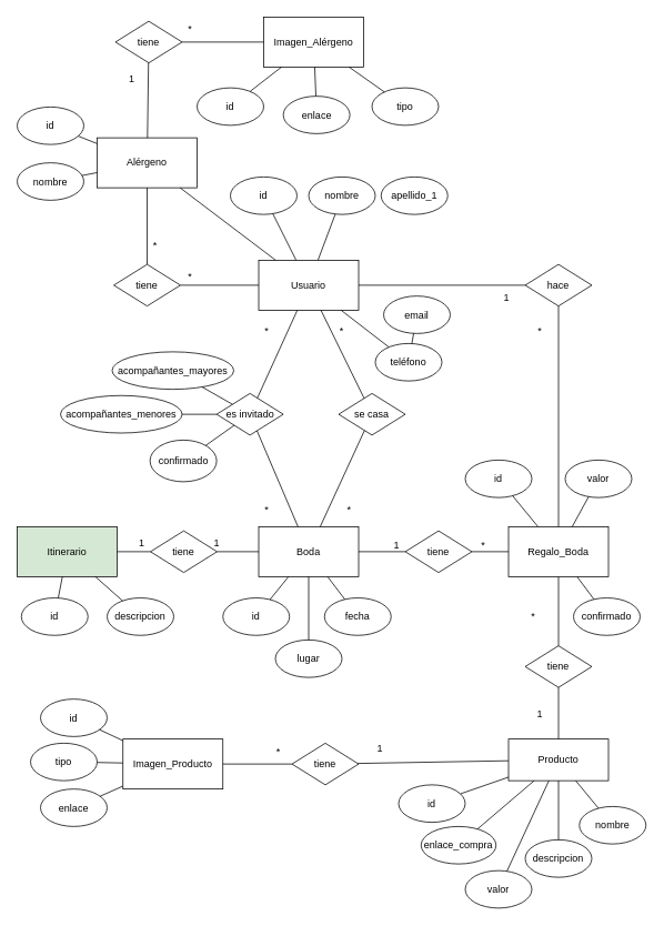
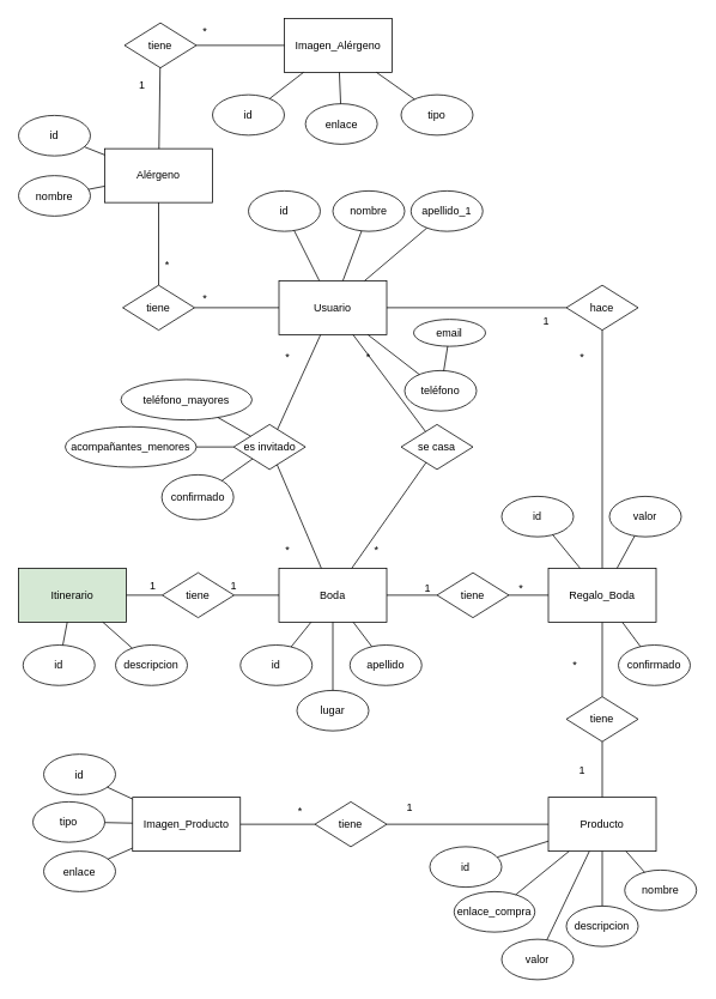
  <mxCell id="0" />
  <mxCell id="1" parent="0" />
  <mxCell id="2" value="Boda" style="rounded=0;whiteSpace=wrap;html=1;" parent="1" vertex="1"><mxGeometry x="310" y="632" width="120" height="60" as="geometry" /></mxCell>
- <mxCell id="3" value="se casa" style="rhombus;whiteSpace=wrap;html=1;" parent="1" vertex="1"><mxGeometry x="406" y="472" width="80" height="50" as="geometry" /></mxCell>
+ <mxCell id="3" value="se casa" style="rhombus;whiteSpace=wrap;html=1;" parent="1" vertex="1"><mxGeometry x="446" y="472" width="80" height="50" as="geometry" /></mxCell>
  <mxCell id="4" value="tiene" style="rhombus;whiteSpace=wrap;html=1;" parent="1" vertex="1"><mxGeometry x="136" y="317" width="80" height="50" as="geometry" /></mxCell>
  <mxCell id="5" value="es invitado" style="rhombus;whiteSpace=wrap;html=1;" parent="1" vertex="1"><mxGeometry x="259.5" y="472" width="80" height="50" as="geometry" /></mxCell>
  <mxCell id="6" value="tiene" style="rhombus;whiteSpace=wrap;html=1;" parent="1" vertex="1"><mxGeometry x="180" y="637" width="80" height="50" as="geometry" /></mxCell>
  <mxCell id="7" value="" style="endArrow=none;html=1;rounded=0;" parent="1" source="2" target="5" edge="1"><mxGeometry width="50" height="50" relative="1" as="geometry"><mxPoint x="340" y="612" as="sourcePoint" /><mxPoint x="390" y="562" as="targetPoint" /></mxGeometry></mxCell>
  <mxCell id="8" value="" style="endArrow=none;html=1;rounded=0;" parent="1" source="2" target="97" edge="1"><mxGeometry width="50" height="50" relative="1" as="geometry"><mxPoint x="340" y="680" as="sourcePoint" /><mxPoint x="578" y="715" as="targetPoint" /></mxGeometry></mxCell>
  <mxCell id="9" value="Usuario" style="rounded=0;whiteSpace=wrap;html=1;" parent="1" vertex="1"><mxGeometry x="310" y="312" width="120" height="60" as="geometry" /></mxCell>
- <mxCell id="10" value="Producto" style="rounded=0;whiteSpace=wrap;html=1;" parent="1" vertex="1"><mxGeometry x="610" y="887" width="120" height="50" as="geometry" /></mxCell>
+ <mxCell id="10" value="Producto" style="rounded=0;whiteSpace=wrap;html=1;" parent="1" vertex="1"><mxGeometry x="610" y="887" width="120" height="60" as="geometry" /></mxCell>
  <mxCell id="11" value="" style="endArrow=none;html=1;rounded=0;" parent="1" source="5" target="9" edge="1"><mxGeometry width="50" height="50" relative="1" as="geometry"><mxPoint x="340" y="482" as="sourcePoint" /><mxPoint x="390" y="562" as="targetPoint" /></mxGeometry></mxCell>
  <mxCell id="12" value="" style="endArrow=none;html=1;rounded=0;" parent="1" source="2" target="3" edge="1"><mxGeometry width="50" height="50" relative="1" as="geometry"><mxPoint x="340" y="612" as="sourcePoint" /><mxPoint x="390" y="562" as="targetPoint" /></mxGeometry></mxCell>
  <mxCell id="13" value="" style="endArrow=none;html=1;rounded=0;" parent="1" source="3" target="9" edge="1"><mxGeometry width="50" height="50" relative="1" as="geometry"><mxPoint x="340" y="612" as="sourcePoint" /><mxPoint x="390" y="562" as="targetPoint" /></mxGeometry></mxCell>
  <mxCell id="14" value="" style="endArrow=none;html=1;rounded=0;" parent="1" source="96" target="100" edge="1"><mxGeometry width="50" height="50" relative="1" as="geometry"><mxPoint x="506" y="717" as="sourcePoint" /><mxPoint x="668" y="765" as="targetPoint" /></mxGeometry></mxCell>
  <mxCell id="15" value="Alérgeno" style="rounded=0;whiteSpace=wrap;html=1;" parent="1" vertex="1"><mxGeometry x="116" y="165" width="120" height="60" as="geometry" /></mxCell>
  <mxCell id="16" value="" style="endArrow=none;html=1;rounded=0;" parent="1" source="4" target="9" edge="1"><mxGeometry width="50" height="50" relative="1" as="geometry"><mxPoint x="340" y="612" as="sourcePoint" /><mxPoint x="390" y="562" as="targetPoint" /></mxGeometry></mxCell>
  <mxCell id="17" value="" style="endArrow=none;html=1;rounded=0;" parent="1" source="4" target="15" edge="1"><mxGeometry width="50" height="50" relative="1" as="geometry"><mxPoint x="180" y="362" as="sourcePoint" /><mxPoint x="390" y="562" as="targetPoint" /></mxGeometry></mxCell>
  <mxCell id="18" value="Itinerario" style="rounded=0;whiteSpace=wrap;html=1;fillColor=#d5e8d4;" parent="1" vertex="1"><mxGeometry x="20" y="632" width="120" height="60" as="geometry" /></mxCell>
  <mxCell id="19" value="" style="endArrow=none;html=1;rounded=0;" parent="1" source="6" target="18" edge="1"><mxGeometry width="50" height="50" relative="1" as="geometry"><mxPoint x="340" y="690" as="sourcePoint" /><mxPoint x="390" y="640" as="targetPoint" /></mxGeometry></mxCell>
  <mxCell id="20" value="" style="endArrow=none;html=1;rounded=0;" parent="1" source="6" target="2" edge="1"><mxGeometry width="50" height="50" relative="1" as="geometry"><mxPoint x="340" y="690" as="sourcePoint" /><mxPoint x="390" y="640" as="targetPoint" /></mxGeometry></mxCell>
  <mxCell id="21" value="*" style="text;html=1;align=center;verticalAlign=middle;whiteSpace=wrap;rounded=0;" parent="1" vertex="1"><mxGeometry x="156" y="279.5" width="60" height="30" as="geometry" /></mxCell>
  <mxCell id="22" value="*" style="text;html=1;align=center;verticalAlign=middle;whiteSpace=wrap;rounded=0;" parent="1" vertex="1"><mxGeometry x="198" y="317" width="60" height="30" as="geometry" /></mxCell>
  <mxCell id="23" value="*" style="text;html=1;align=center;verticalAlign=middle;whiteSpace=wrap;rounded=0;" parent="1" vertex="1"><mxGeometry x="389" y="597" width="60" height="30" as="geometry" /></mxCell>
  <mxCell id="24" value="*" style="text;html=1;align=center;verticalAlign=middle;whiteSpace=wrap;rounded=0;" parent="1" vertex="1"><mxGeometry x="290" y="382" width="60" height="30" as="geometry" /></mxCell>
  <mxCell id="25" value="*" style="text;html=1;align=center;verticalAlign=middle;whiteSpace=wrap;rounded=0;" parent="1" vertex="1"><mxGeometry x="380" y="382" width="60" height="30" as="geometry" /></mxCell>
  <mxCell id="26" value="*" style="text;html=1;align=center;verticalAlign=middle;whiteSpace=wrap;rounded=0;" parent="1" vertex="1"><mxGeometry x="290" y="597" width="60" height="30" as="geometry" /></mxCell>
  <mxCell id="27" value="1" style="text;html=1;align=center;verticalAlign=middle;whiteSpace=wrap;rounded=0;" parent="1" vertex="1"><mxGeometry x="140" y="637" width="60" height="30" as="geometry" /></mxCell>
  <mxCell id="28" value="1" style="text;html=1;align=center;verticalAlign=middle;whiteSpace=wrap;rounded=0;" parent="1" vertex="1"><mxGeometry x="230" y="637" width="60" height="30" as="geometry" /></mxCell>
  <mxCell id="29" value="*" style="text;html=1;align=center;verticalAlign=middle;whiteSpace=wrap;rounded=0;" parent="1" vertex="1"><mxGeometry x="550" y="640" width="60" height="30" as="geometry" /></mxCell>
  <mxCell id="30" value="id" style="ellipse;whiteSpace=wrap;html=1;" parent="1" vertex="1"><mxGeometry x="20" y="128" width="80" height="45" as="geometry" /></mxCell>
  <mxCell id="31" value="id" style="ellipse;whiteSpace=wrap;html=1;" parent="1" vertex="1"><mxGeometry x="276" y="212" width="80" height="45" as="geometry" /></mxCell>
  <mxCell id="32" value="id" style="ellipse;whiteSpace=wrap;html=1;" parent="1" vertex="1"><mxGeometry x="25" y="717.5" width="80" height="45" as="geometry" /></mxCell>
  <mxCell id="33" value="id" style="ellipse;whiteSpace=wrap;html=1;" parent="1" vertex="1"><mxGeometry x="267" y="717.5" width="80" height="45" as="geometry" /></mxCell>
  <mxCell id="34" value="id" style="ellipse;whiteSpace=wrap;html=1;" parent="1" vertex="1"><mxGeometry x="478" y="942" width="80" height="45" as="geometry" /></mxCell>
  <mxCell id="35" value="nombre" style="ellipse;whiteSpace=wrap;html=1;" parent="1" vertex="1"><mxGeometry x="20" y="195" width="80" height="45" as="geometry" /></mxCell>
  <mxCell id="36" value="nombre" style="ellipse;whiteSpace=wrap;html=1;" parent="1" vertex="1"><mxGeometry x="370" y="212" width="80" height="45" as="geometry" /></mxCell>
  <mxCell id="37" value="nombre" style="ellipse;whiteSpace=wrap;html=1;" parent="1" vertex="1"><mxGeometry x="695" y="968" width="80" height="45" as="geometry" /></mxCell>
  <mxCell id="38" value="descripcion" style="ellipse;whiteSpace=wrap;html=1;" parent="1" vertex="1"><mxGeometry x="128" y="717.5" width="80" height="45" as="geometry" /></mxCell>
- <mxCell id="39" value="email" style="ellipse;whiteSpace=wrap;html=1;" parent="1" vertex="1"><mxGeometry x="460" y="355" width="80" height="45" as="geometry" /></mxCell>
+ <mxCell id="39" value="email" style="ellipse;whiteSpace=wrap;html=1;" parent="1" vertex="1"><mxGeometry x="460" y="355" width="80" height="30" as="geometry" /></mxCell>
  <mxCell id="40" value="apellido_1" style="ellipse;whiteSpace=wrap;html=1;" parent="1" vertex="1"><mxGeometry x="457" y="212" width="80" height="45" as="geometry" /></mxCell>
  <mxCell id="41" value="teléfono" style="ellipse;whiteSpace=wrap;html=1;" parent="1" vertex="1"><mxGeometry x="450" y="412" width="80" height="45" as="geometry" /></mxCell>
- <mxCell id="42" value="acompañantes_mayores" style="ellipse;whiteSpace=wrap;html=1;" parent="1" vertex="1"><mxGeometry x="134" y="422" width="146" height="45" as="geometry" /></mxCell>
+ <mxCell id="42" value="teléfono_mayores" style="ellipse;whiteSpace=wrap;html=1;" parent="1" vertex="1"><mxGeometry x="134" y="422" width="146" height="45" as="geometry" /></mxCell>
  <mxCell id="43" value="acompañantes_menores" style="ellipse;whiteSpace=wrap;html=1;" parent="1" vertex="1"><mxGeometry x="72" y="474.5" width="146" height="45" as="geometry" /></mxCell>
  <mxCell id="44" value="confirmado" style="ellipse;whiteSpace=wrap;html=1;" parent="1" vertex="1"><mxGeometry x="179.5" y="528" width="80" height="50" as="geometry" /></mxCell>
  <mxCell id="45" value="valor" style="ellipse;whiteSpace=wrap;html=1;" parent="1" vertex="1"><mxGeometry x="558" y="1045" width="80" height="45" as="geometry" /></mxCell>
  <mxCell id="46" value="enlace_compra" style="ellipse;whiteSpace=wrap;html=1;" parent="1" vertex="1"><mxGeometry x="505" y="992" width="90" height="45" as="geometry" /></mxCell>
  <mxCell id="47" value="confirmado" style="ellipse;whiteSpace=wrap;html=1;" parent="1" vertex="1"><mxGeometry x="688" y="717.5" width="80" height="45" as="geometry" /></mxCell>
- <mxCell id="48" value="fecha" style="ellipse;whiteSpace=wrap;html=1;" parent="1" vertex="1"><mxGeometry x="389" y="717.5" width="80" height="45" as="geometry" /></mxCell>
+ <mxCell id="48" value="apellido" style="ellipse;whiteSpace=wrap;html=1;" parent="1" vertex="1"><mxGeometry x="389" y="717.5" width="80" height="45" as="geometry" /></mxCell>
  <mxCell id="49" value="lugar" style="ellipse;whiteSpace=wrap;html=1;" parent="1" vertex="1"><mxGeometry x="330" y="768" width="80" height="45" as="geometry" /></mxCell>
  <mxCell id="50" value="descripcion" style="ellipse;whiteSpace=wrap;html=1;" parent="1" vertex="1"><mxGeometry x="630" y="1008" width="80" height="45" as="geometry" /></mxCell>
  <mxCell id="51" value="Imagen_Producto" style="rounded=0;whiteSpace=wrap;html=1;" parent="1" vertex="1"><mxGeometry x="147" y="887" width="120" height="60" as="geometry" /></mxCell>
  <mxCell id="52" value="Imagen_Alérgeno" style="rounded=0;whiteSpace=wrap;html=1;" parent="1" vertex="1"><mxGeometry x="316" y="20" width="120" height="60" as="geometry" /></mxCell>
  <mxCell id="53" value="tiene" style="rhombus;whiteSpace=wrap;html=1;" parent="1" vertex="1"><mxGeometry x="138" y="25" width="80" height="50" as="geometry" /></mxCell>
  <mxCell id="54" value="" style="endArrow=none;html=1;rounded=0;" parent="1" source="53" target="52" edge="1"><mxGeometry width="50" height="50" relative="1" as="geometry"><mxPoint x="346" y="232" as="sourcePoint" /><mxPoint x="396" y="182" as="targetPoint" /></mxGeometry></mxCell>
  <mxCell id="55" value="" style="endArrow=none;html=1;rounded=0;" parent="1" source="15" target="53" edge="1"><mxGeometry width="50" height="50" relative="1" as="geometry"><mxPoint x="346" y="232" as="sourcePoint" /><mxPoint x="396" y="182" as="targetPoint" /></mxGeometry></mxCell>
  <mxCell id="56" value="1" style="text;html=1;align=center;verticalAlign=middle;whiteSpace=wrap;rounded=0;" parent="1" vertex="1"><mxGeometry x="128" y="80" width="60" height="30" as="geometry" /></mxCell>
  <mxCell id="57" value="*" style="text;html=1;align=center;verticalAlign=middle;whiteSpace=wrap;rounded=0;" parent="1" vertex="1"><mxGeometry x="198" y="20" width="60" height="30" as="geometry" /></mxCell>
  <mxCell id="58" value="id" style="ellipse;whiteSpace=wrap;html=1;" parent="1" vertex="1"><mxGeometry x="236" y="105" width="80" height="45" as="geometry" /></mxCell>
  <mxCell id="59" value="tipo" style="ellipse;whiteSpace=wrap;html=1;" parent="1" vertex="1"><mxGeometry x="446" y="105" width="80" height="45" as="geometry" /></mxCell>
  <mxCell id="60" value="enlace" style="ellipse;whiteSpace=wrap;html=1;" parent="1" vertex="1"><mxGeometry x="339.5" y="115" width="80" height="45" as="geometry" /></mxCell>
  <mxCell id="61" value="id" style="ellipse;whiteSpace=wrap;html=1;" parent="1" vertex="1"><mxGeometry x="48" y="839" width="80" height="45" as="geometry" /></mxCell>
  <mxCell id="62" value="tipo" style="ellipse;whiteSpace=wrap;html=1;" parent="1" vertex="1"><mxGeometry x="36" y="892" width="80" height="45" as="geometry" /></mxCell>
  <mxCell id="63" value="enlace" style="ellipse;whiteSpace=wrap;html=1;" parent="1" vertex="1"><mxGeometry x="48" y="947" width="80" height="45" as="geometry" /></mxCell>
  <mxCell id="64" value="tiene" style="rhombus;whiteSpace=wrap;html=1;" parent="1" vertex="1"><mxGeometry x="350" y="892" width="80" height="50" as="geometry" /></mxCell>
  <mxCell id="65" value="" style="endArrow=none;html=1;rounded=0;" parent="1" source="64" target="51" edge="1"><mxGeometry width="50" height="50" relative="1" as="geometry"><mxPoint x="296" y="942" as="sourcePoint" /><mxPoint x="346" y="892" as="targetPoint" /></mxGeometry></mxCell>
  <mxCell id="66" value="" style="endArrow=none;html=1;rounded=0;" parent="1" source="64" target="10" edge="1"><mxGeometry width="50" height="50" relative="1" as="geometry"><mxPoint x="296" y="942" as="sourcePoint" /><mxPoint x="346" y="892" as="targetPoint" /></mxGeometry></mxCell>
  <mxCell id="67" value="" style="endArrow=none;html=1;rounded=0;" parent="1" source="52" target="58" edge="1"><mxGeometry width="50" height="50" relative="1" as="geometry"><mxPoint x="296" y="212" as="sourcePoint" /><mxPoint x="519.084" y="24.371" as="targetPoint" /></mxGeometry></mxCell>
  <mxCell id="68" value="" style="endArrow=none;html=1;rounded=0;" parent="1" source="52" target="59" edge="1"><mxGeometry width="50" height="50" relative="1" as="geometry"><mxPoint x="296" y="212" as="sourcePoint" /><mxPoint x="346" y="162" as="targetPoint" /></mxGeometry></mxCell>
  <mxCell id="69" value="" style="endArrow=none;html=1;rounded=0;" parent="1" source="52" target="60" edge="1"><mxGeometry width="50" height="50" relative="1" as="geometry"><mxPoint x="296" y="212" as="sourcePoint" /><mxPoint x="346" y="162" as="targetPoint" /></mxGeometry></mxCell>
  <mxCell id="70" value="" style="endArrow=none;html=1;rounded=0;" parent="1" source="9" target="31" edge="1"><mxGeometry width="50" height="50" relative="1" as="geometry"><mxPoint x="296" y="302" as="sourcePoint" /><mxPoint x="346" y="252" as="targetPoint" /></mxGeometry></mxCell>
  <mxCell id="71" value="" style="endArrow=none;html=1;rounded=0;" parent="1" source="36" target="9" edge="1"><mxGeometry width="50" height="50" relative="1" as="geometry"><mxPoint x="296" y="302" as="sourcePoint" /><mxPoint x="346" y="252" as="targetPoint" /></mxGeometry></mxCell>
- <mxCell id="72" value="" style="endArrow=none;html=1;rounded=0;" parent="1" source="9" target="15" edge="1"><mxGeometry width="50" height="50" relative="1" as="geometry"><mxPoint x="296" y="302" as="sourcePoint" /><mxPoint x="346" y="252" as="targetPoint" /></mxGeometry></mxCell>
+ <mxCell id="72" value="" style="endArrow=none;html=1;rounded=0;" parent="1" source="9" target="40" edge="1"><mxGeometry width="50" height="50" relative="1" as="geometry"><mxPoint x="296" y="302" as="sourcePoint" /><mxPoint x="346" y="252" as="targetPoint" /></mxGeometry></mxCell>
  <mxCell id="73" value="" style="endArrow=none;html=1;rounded=0;" parent="1" source="39" target="41" edge="1"><mxGeometry width="50" height="50" relative="1" as="geometry"><mxPoint x="296" y="402" as="sourcePoint" /><mxPoint x="346" y="352" as="targetPoint" /></mxGeometry></mxCell>
  <mxCell id="74" value="" style="endArrow=none;html=1;rounded=0;" parent="1" source="41" target="9" edge="1"><mxGeometry width="50" height="50" relative="1" as="geometry"><mxPoint x="296" y="402" as="sourcePoint" /><mxPoint x="346" y="352" as="targetPoint" /></mxGeometry></mxCell>
  <mxCell id="75" value="" style="endArrow=none;html=1;rounded=0;" parent="1" source="30" target="15" edge="1"><mxGeometry width="50" height="50" relative="1" as="geometry"><mxPoint x="296" y="172" as="sourcePoint" /><mxPoint x="346" y="122" as="targetPoint" /></mxGeometry></mxCell>
  <mxCell id="76" value="" style="endArrow=none;html=1;rounded=0;" parent="1" source="15" target="35" edge="1"><mxGeometry width="50" height="50" relative="1" as="geometry"><mxPoint x="296" y="172" as="sourcePoint" /><mxPoint x="346" y="122" as="targetPoint" /></mxGeometry></mxCell>
  <mxCell id="77" value="" style="endArrow=none;html=1;rounded=0;" parent="1" source="43" target="5" edge="1"><mxGeometry width="50" height="50" relative="1" as="geometry"><mxPoint x="138" y="575" as="sourcePoint" /><mxPoint x="188" y="525" as="targetPoint" /></mxGeometry></mxCell>
  <mxCell id="78" value="" style="endArrow=none;html=1;rounded=0;" parent="1" source="42" target="5" edge="1"><mxGeometry width="50" height="50" relative="1" as="geometry"><mxPoint x="138" y="575" as="sourcePoint" /><mxPoint x="188" y="525" as="targetPoint" /></mxGeometry></mxCell>
  <mxCell id="79" value="" style="endArrow=none;html=1;rounded=0;" parent="1" source="44" target="5" edge="1"><mxGeometry width="50" height="50" relative="1" as="geometry"><mxPoint x="138" y="605" as="sourcePoint" /><mxPoint x="188" y="555" as="targetPoint" /></mxGeometry></mxCell>
  <mxCell id="80" value="" style="endArrow=none;html=1;rounded=0;" parent="1" source="18" target="38" edge="1"><mxGeometry width="50" height="50" relative="1" as="geometry"><mxPoint x="138" y="815" as="sourcePoint" /><mxPoint x="188" y="765" as="targetPoint" /></mxGeometry></mxCell>
  <mxCell id="81" value="" style="endArrow=none;html=1;rounded=0;" parent="1" source="18" target="32" edge="1"><mxGeometry width="50" height="50" relative="1" as="geometry"><mxPoint x="138" y="815" as="sourcePoint" /><mxPoint x="188" y="765" as="targetPoint" /></mxGeometry></mxCell>
  <mxCell id="82" value="" style="endArrow=none;html=1;rounded=0;" parent="1" source="51" target="63" edge="1"><mxGeometry width="50" height="50" relative="1" as="geometry"><mxPoint x="186" y="925" as="sourcePoint" /><mxPoint x="236" y="875" as="targetPoint" /></mxGeometry></mxCell>
  <mxCell id="83" value="" style="endArrow=none;html=1;rounded=0;" parent="1" source="51" target="62" edge="1"><mxGeometry width="50" height="50" relative="1" as="geometry"><mxPoint x="186" y="925" as="sourcePoint" /><mxPoint x="236" y="875" as="targetPoint" /></mxGeometry></mxCell>
  <mxCell id="84" value="" style="endArrow=none;html=1;rounded=0;" parent="1" source="51" target="61" edge="1"><mxGeometry width="50" height="50" relative="1" as="geometry"><mxPoint x="186" y="925" as="sourcePoint" /><mxPoint x="236" y="875" as="targetPoint" /></mxGeometry></mxCell>
  <mxCell id="85" value="*" style="text;html=1;align=center;verticalAlign=middle;whiteSpace=wrap;rounded=0;" parent="1" vertex="1"><mxGeometry x="304" y="887" width="60" height="30" as="geometry" /></mxCell>
  <mxCell id="86" value="1" style="text;html=1;align=center;verticalAlign=middle;whiteSpace=wrap;rounded=0;" parent="1" vertex="1"><mxGeometry x="426" y="884" width="60" height="30" as="geometry" /></mxCell>
  <mxCell id="87" value="" style="endArrow=none;html=1;rounded=0;" parent="1" source="10" target="37" edge="1"><mxGeometry width="50" height="50" relative="1" as="geometry"><mxPoint x="588" y="1015" as="sourcePoint" /><mxPoint x="638" y="965" as="targetPoint" /></mxGeometry></mxCell>
  <mxCell id="88" value="" style="endArrow=none;html=1;rounded=0;" parent="1" source="10" target="34" edge="1"><mxGeometry width="50" height="50" relative="1" as="geometry"><mxPoint x="588" y="1015" as="sourcePoint" /><mxPoint x="638" y="965" as="targetPoint" /></mxGeometry></mxCell>
  <mxCell id="89" value="" style="endArrow=none;html=1;rounded=0;" parent="1" source="45" target="10" edge="1"><mxGeometry width="50" height="50" relative="1" as="geometry"><mxPoint x="588" y="1015" as="sourcePoint" /><mxPoint x="638" y="965" as="targetPoint" /></mxGeometry></mxCell>
  <mxCell id="90" value="" style="endArrow=none;html=1;rounded=0;" parent="1" source="10" target="50" edge="1"><mxGeometry width="50" height="50" relative="1" as="geometry"><mxPoint x="588" y="1015" as="sourcePoint" /><mxPoint x="638" y="965" as="targetPoint" /></mxGeometry></mxCell>
  <mxCell id="91" value="" style="endArrow=none;html=1;rounded=0;" parent="1" source="46" target="10" edge="1"><mxGeometry width="50" height="50" relative="1" as="geometry"><mxPoint x="588" y="1015" as="sourcePoint" /><mxPoint x="638" y="965" as="targetPoint" /></mxGeometry></mxCell>
  <mxCell id="92" value="" style="endArrow=none;html=1;rounded=0;" parent="1" source="96" target="47" edge="1"><mxGeometry width="50" height="50" relative="1" as="geometry"><mxPoint x="506" y="637" as="sourcePoint" /><mxPoint x="568" y="645" as="targetPoint" /></mxGeometry></mxCell>
  <mxCell id="93" value="" style="endArrow=none;html=1;rounded=0;" parent="1" source="48" target="2" edge="1"><mxGeometry width="50" height="50" relative="1" as="geometry"><mxPoint x="588" y="695" as="sourcePoint" /><mxPoint x="638" y="645" as="targetPoint" /></mxGeometry></mxCell>
  <mxCell id="94" value="" style="endArrow=none;html=1;rounded=0;" parent="1" source="2" target="33" edge="1"><mxGeometry width="50" height="50" relative="1" as="geometry"><mxPoint x="388" y="695" as="sourcePoint" /><mxPoint x="438" y="645" as="targetPoint" /></mxGeometry></mxCell>
  <mxCell id="95" value="" style="endArrow=none;html=1;rounded=0;" parent="1" source="2" target="49" edge="1"><mxGeometry width="50" height="50" relative="1" as="geometry"><mxPoint x="388" y="695" as="sourcePoint" /><mxPoint x="438" y="645" as="targetPoint" /></mxGeometry></mxCell>
  <mxCell id="96" value="Regalo_Boda" style="rounded=0;whiteSpace=wrap;html=1;" parent="1" vertex="1"><mxGeometry x="610" y="632" width="120" height="60" as="geometry" /></mxCell>
  <mxCell id="97" value="tiene" style="rhombus;whiteSpace=wrap;html=1;" parent="1" vertex="1"><mxGeometry x="486" y="637" width="80" height="50" as="geometry" /></mxCell>
  <mxCell id="98" value="" style="endArrow=none;html=1;rounded=0;" parent="1" source="96" target="97" edge="1"><mxGeometry width="50" height="50" relative="1" as="geometry"><mxPoint x="228" y="885" as="sourcePoint" /><mxPoint x="278" y="835" as="targetPoint" /></mxGeometry></mxCell>
  <mxCell id="99" value="1" style="text;html=1;align=center;verticalAlign=middle;whiteSpace=wrap;rounded=0;" parent="1" vertex="1"><mxGeometry x="446" y="640" width="60" height="30" as="geometry" /></mxCell>
  <mxCell id="100" value="tiene" style="rhombus;whiteSpace=wrap;html=1;" parent="1" vertex="1"><mxGeometry x="630" y="775" width="80" height="50" as="geometry" /></mxCell>
  <mxCell id="101" value="" style="endArrow=none;html=1;rounded=0;" parent="1" source="10" target="100" edge="1"><mxGeometry width="50" height="50" relative="1" as="geometry"><mxPoint x="228" y="885" as="sourcePoint" /><mxPoint x="278" y="835" as="targetPoint" /></mxGeometry></mxCell>
  <mxCell id="102" value="1" style="text;html=1;align=center;verticalAlign=middle;whiteSpace=wrap;rounded=0;" parent="1" vertex="1"><mxGeometry x="618" y="842" width="60" height="30" as="geometry" /></mxCell>
  <mxCell id="103" value="*" style="text;html=1;align=center;verticalAlign=middle;whiteSpace=wrap;rounded=0;" parent="1" vertex="1"><mxGeometry x="610" y="725" width="60" height="30" as="geometry" /></mxCell>
  <mxCell id="104" value="id" style="ellipse;whiteSpace=wrap;html=1;" parent="1" vertex="1"><mxGeometry x="558" y="552" width="80" height="45" as="geometry" /></mxCell>
  <mxCell id="105" value="valor" style="ellipse;whiteSpace=wrap;html=1;" parent="1" vertex="1"><mxGeometry x="678" y="552" width="80" height="45" as="geometry" /></mxCell>
  <mxCell id="106" value="" style="endArrow=none;html=1;rounded=0;" parent="1" source="96" target="104" edge="1"><mxGeometry width="50" height="50" relative="1" as="geometry"><mxPoint x="288" y="615" as="sourcePoint" /><mxPoint x="338" y="565" as="targetPoint" /></mxGeometry></mxCell>
  <mxCell id="107" value="" style="endArrow=none;html=1;rounded=0;" parent="1" source="96" target="105" edge="1"><mxGeometry width="50" height="50" relative="1" as="geometry"><mxPoint x="288" y="615" as="sourcePoint" /><mxPoint x="766.765" y="726.383" as="targetPoint" /></mxGeometry></mxCell>
  <mxCell id="108" value="hace" style="rhombus;whiteSpace=wrap;html=1;" parent="1" vertex="1"><mxGeometry x="630" y="317" width="80" height="50" as="geometry" /></mxCell>
  <mxCell id="109" value="" style="endArrow=none;html=1;rounded=0;" parent="1" source="9" target="108" edge="1"><mxGeometry width="50" height="50" relative="1" as="geometry"><mxPoint x="358" y="535" as="sourcePoint" /><mxPoint x="408" y="485" as="targetPoint" /></mxGeometry></mxCell>
  <mxCell id="110" value="" style="endArrow=none;html=1;rounded=0;" parent="1" source="96" target="108" edge="1"><mxGeometry width="50" height="50" relative="1" as="geometry"><mxPoint x="358" y="535" as="sourcePoint" /><mxPoint x="408" y="485" as="targetPoint" /></mxGeometry></mxCell>
  <mxCell id="111" value="*" style="text;html=1;align=center;verticalAlign=middle;whiteSpace=wrap;rounded=0;" parent="1" vertex="1"><mxGeometry x="618" y="382" width="60" height="30" as="geometry" /></mxCell>
  <mxCell id="112" value="1" style="text;html=1;align=center;verticalAlign=middle;whiteSpace=wrap;rounded=0;" parent="1" vertex="1"><mxGeometry x="578" y="342" width="60" height="30" as="geometry" /></mxCell>
